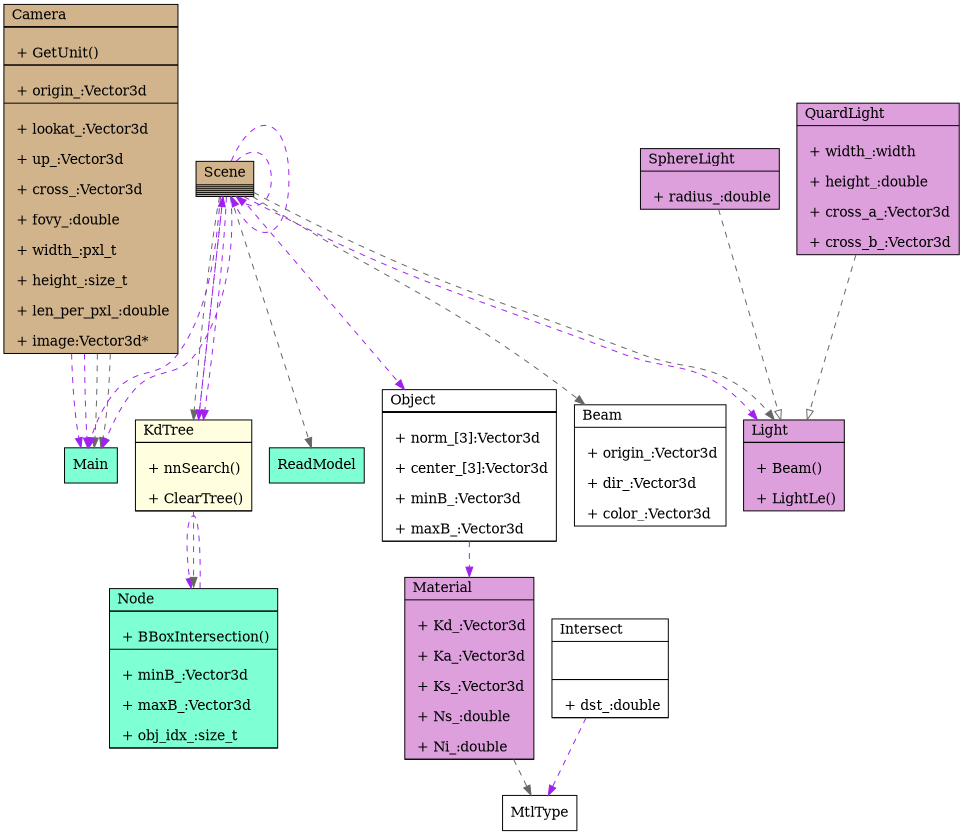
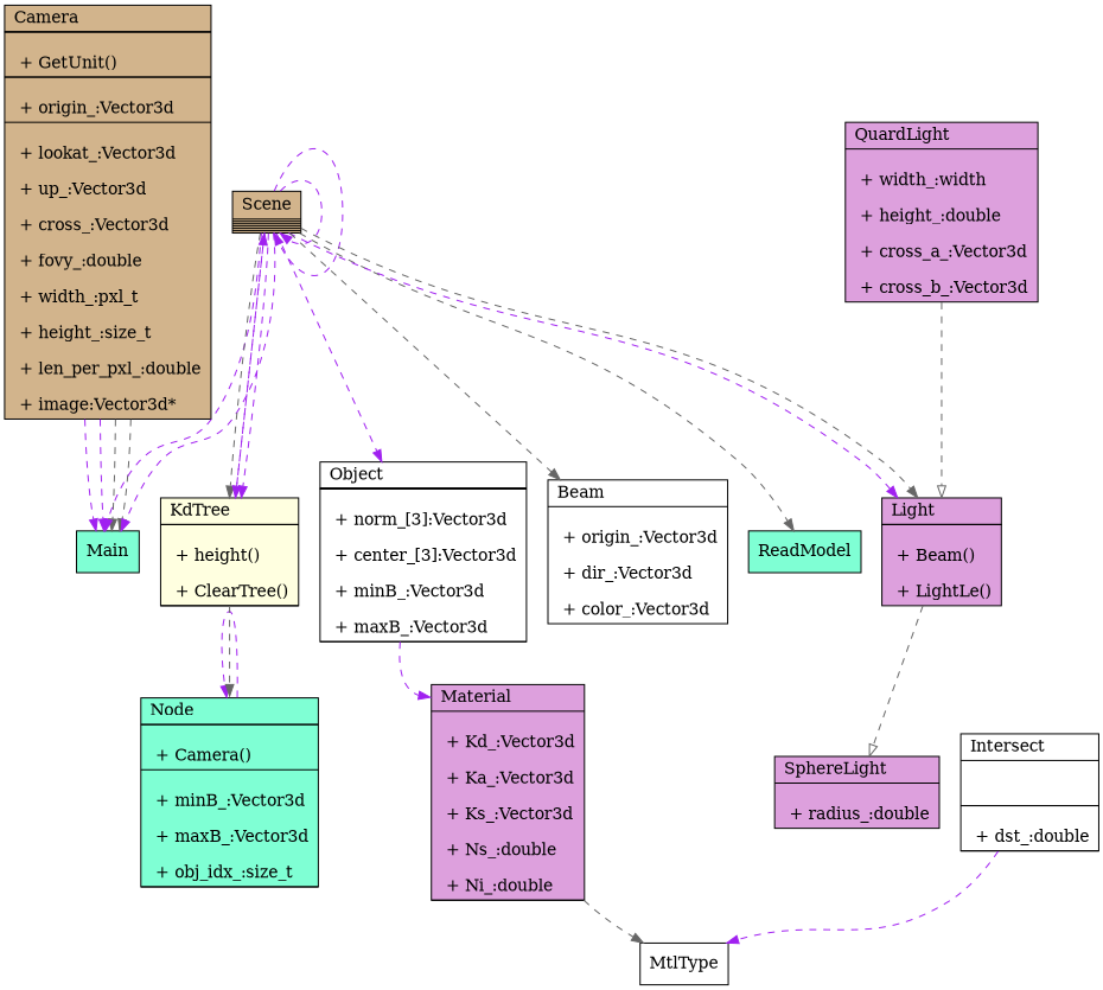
  digraph {
    node [fillcolor=white shape=record style=filled]
    edge [color=purple style=dashed tailport=LightIllumi]
    n1 [fillcolor=tan label="{Camera\l|\n    <get_view_beam>+ get_view_beam()\l|\n    <add_pixel>+ add_pixel()\l|\n    + GetUnit()\l|\n    <SaveImage>+ SaveImage()\l|\n    + origin_:Vector3d\l|\n    + lookat_:Vector3d\l\n    + up_:Vector3d\l\n    + cross_:Vector3d\l\n    + fovy_:double\l\n    + width_:pxl_t\l\n    + height_:size_t\l\n    + len_per_pxl_:double\l\n    + image:Vector3d*\l}"]
    n2 [fillcolor=aquamarine label="{Main}"]
    n3 [fillcolor=aquamarine label="{ReadModel}"]
    n4 [label="{Intersect\l|\n    \l|\n    <Object>+ obj_:Object\l|\n    + dst_:double\l|\n    <type_>+ type_:MtlType\l}"]
    n5 [label="{<MtlType>MtlType}"]
-   n6 [fillcolor=aquamarine label="{<myNode>Node\l|\n    <GetBoundingBox>+ GetBoundingBox()\l|\n    + BBoxIntersection()\l|\n    + minB_:Vector3d\l\n    + maxB_:Vector3d\l\n    + obj_idx_:size_t\l|\n    <child_>+ child_[2]:Node*}"]
-   n7 [fillcolor=lightyellow label="{<KdTree>KdTree\l|\n      <build>+ build()\l|\n      <build_tree>+ build_tree()\l|\n      <RayTriangleIntersection>+ RayTriangleIntersection()\l|\n      <boxintersect>+ boxintersect()\l|\n      + nnSearch()\l\n      + ClearTree()\l|\n      <root_>+ root_:Node*\l}"]
+   n6 [fillcolor=aquamarine label="{<myNode>Node\l|\n    <GetBoundingBox>+ GetBoundingBox()\l|\n    + Camera()\l|\n    + minB_:Vector3d\l\n    + maxB_:Vector3d\l\n    + obj_idx_:size_t\l|\n    <child_>+ child_[2]:Node*}"]
+   n7 [fillcolor=lightyellow label="{<KdTree>KdTree\l|\n      <build>+ build()\l|\n      <build_tree>+ build_tree()\l|\n      <RayTriangleIntersection>+ RayTriangleIntersection()\l|\n      <boxintersect>+ boxintersect()\l|\n      + height()\l\n      + ClearTree()\l|\n      <root_>+ root_:Node*\l}"]
    n8 [fillcolor=tan label="{<Scene>Scene\l|\n      <LightIllumi>+ LightIllumi()\l|\n      <GetIntersect>+ GetIntersect()\l|\n      <GetNearestMtl>+ GetNearestMtl()\l|\n      <model_>+ model_\l|\n      <light_>+ light_\l|\n      <ray_tracing>+ ray_tracing()\l}"]
    n9 [fillcolor=plum label="{<Light>Light\l|\n      <IsIntersect>+ IsIntersect()\l|\n      <IsShade>+ IsShade()\l|\n      <GetNorm>+ GetNorm()\l|\n      <GetRandomPointLight>+ GetRandomPointLight()\l|\n      <LightLe>+ LightLe()\l|\n      + Beam()\l\n      + LightLe()\l}"]
    n10 [label="{Object\l|\n      <GetReflected>+ GetReflected()\l|\n      <GetReflectFactorDirOriginIt>+ GetReflectFactorDirOriginIt()\l|\n      <GetIntersect>+ GetIntersect()\l|\n      <GetRandomRay>+ GetRandomRay()\l|\n      <GetRefRay>+ GetRefRay()\l|\n      <GetReflectFactorDirOriginIt>+ GetReflectFactorDirOriginIt\l|\n      + norm_[3]:Vector3d\l\n      + center_[3]:Vector3d\l\n      + minB_:Vector3d\l\n      + maxB_:Vector3d\l|\n      <mtl_>+ mtl_\l}"]
    n11 [label="{Beam\l|\n      + origin_:Vector3d\l\n      + dir_:Vector3d\l\n      + color_:Vector3d\l}"]
    n12 [fillcolor=plum label="{SphereLight\l|\n      + radius_:double\l}"]
    n13 [fillcolor=plum label="{QuardLight\l|\n      + width_:width\l\n      + height_:double\l\n      + cross_a_:Vector3d\l\n      + cross_b_:Vector3d\l}"]
    n14 [fillcolor=plum label="{<Material>Material\l|\n      + Kd_:Vector3d\l\n      + Ka_:Vector3d\l\n      + Ks_:Vector3d\l\n      + Ns_:double\l\n      + Ni_:double\l|\n      <type_>+ type_:MtlType\l}"]
    n1 -> n2 [tailport=get_view_beam]
    n1 -> n2 [tailport=add_pixel]
    n1 -> n2 [color=gray40 tailport=SaveImage]
    n1 -> n2 [color=gray40 tailport=""]
    n4 -> n5 [headport=MtlType tailport=type_]
    n6 -> n6 [headport=myNode tailport=child_]
    n7 -> n6 [color=gray40 headport=myNode tailport=root_]
    n7 -> n8 [headport=model_ tailport=""]
    n8 -> n2 [tailport=light_]
    n8 -> n2 [tailport=ray_tracing]
    n8 -> n3 [color=gray40 tailport=model_]
    n8 -> n7 [color=gray40 tailport=GetNearestMtl]
    n8 -> n7
    n8 -> n7 [tailport=ray_tracing]
    n8 -> n8 [headport=LightIllumi tailport=ray_tracing]
    n8 -> n8 [headport=GetNearestMtl tailport=ray_tracing]
    n8 -> n9 [headport=GetRandomPointLight]
    n8 -> n9 [color=gray40 headport=LightLe]
    n8 -> n10 [headport=GetReflectFactorDirOriginIt]
    n8 -> n11 [color=gray40]
    n10 -> n14 [headport=Material tailport=mtl_]
-   n12 -> n9 [arrowhead=empty color=gray40 tailport=""]
+   n9 -> n12 [arrowhead=empty color=gray40 tailport=""]
    n13 -> n9 [arrowhead=empty color=gray40 tailport=""]
    n14 -> n5 [color=gray40 headport=MtlType tailport=type_]
  }
